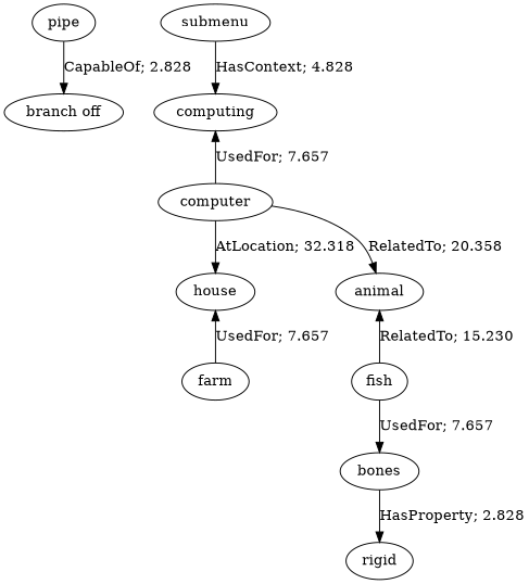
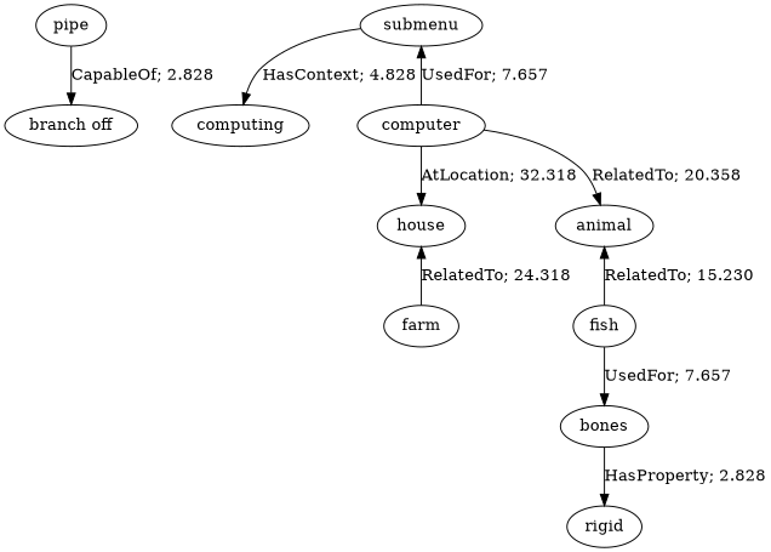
  digraph {
    edge [dir=forward weight=2.828]
    n1 [label=pipe]
    n2 [label="branch off"]
    n3 [label=submenu]
    n4 [label=computing]
    n5 [label=computer]
    n6 [label=house]
    n7 [label=animal]
    n8 [label=farm]
    n9 [label=fish]
    n10 [label=bones]
    n11 [label=rigid]
    n1 -> n2 [label="CapableOf; 2.828"]
    n3 -> n4 [label="HasContext; 4.828" weight=4.828]
-   n4 -> n5 [dir=back label="UsedFor; 7.657" weight=7.657]
+   n3 -> n5 [dir=back label="UsedFor; 7.657" weight=7.657]
    n5 -> n6 [label="AtLocation; 32.318" weight=32.318]
    n5 -> n7 [label="RelatedTo; 20.358" weight=20.358]
-   n6 -> n8 [dir=back label="UsedFor; 7.657" weight=24.318]
+   n6 -> n8 [dir=back label="RelatedTo; 24.318" weight=24.318]
    n7 -> n9 [dir=back label="RelatedTo; 15.230" weight=15.230]
    n9 -> n10 [label="UsedFor; 7.657" weight=6.293]
    n10 -> n11 [label="HasProperty; 2.828"]
  }
